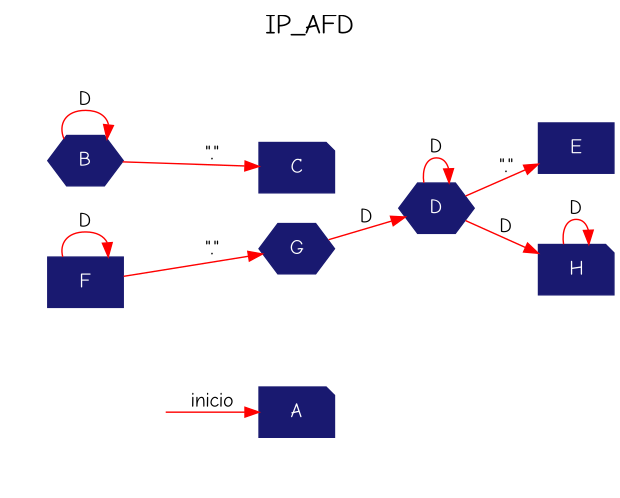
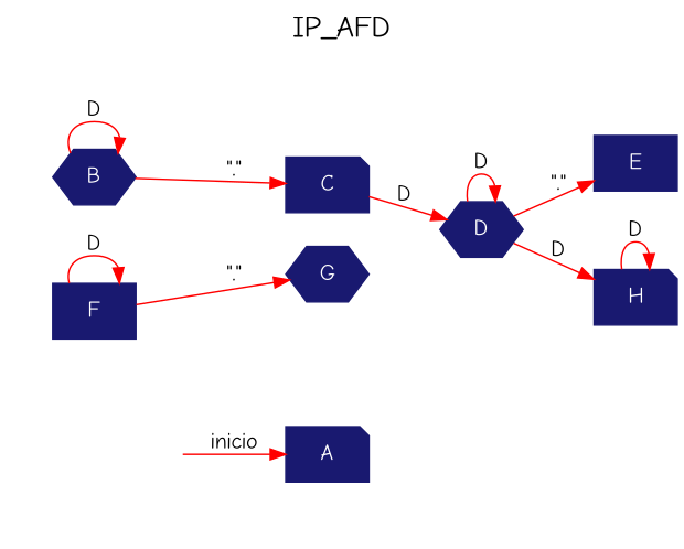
  digraph {
    fontname="Comic Neue"
    fontsize=20
    label=IP_AFD
    labelloc=t
    rankdir=LR
    node [color=midnightblue fontcolor=white fontname="Comic Neue" shape=note style=filled]
    edge [color=red fontname="Comic Neue"]
    secret_node [shape=circle style=invis]
    A
    B [shape=hexagon]
    C
    D [shape=hexagon]
    E [shape=box]
    H
    F [shape=box]
    G [shape=hexagon]
    secret_node -> A [label=inicio]
    B -> B [label=D]
    B -> C [label="\".\""]
-   G -> D [label=D]
+   C -> D [label=D]
    D -> D [label=D]
    D -> E [label="\".\""]
    D -> H [label=D]
    H -> H [label=D]
    F -> F [label=D]
    F -> G [label="\".\""]
  }
